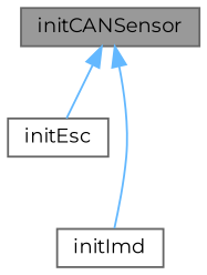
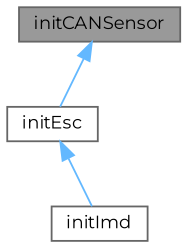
  digraph {
    fontname=Montserrat
    rankdir=TB
    node [color=grey40 fillcolor=white fontname=Montserrat fontsize=10 shape=box style=filled]
    edge [color=steelblue1 dir=back fontname=Montserrat fontsize=10 labelfontname=Helvetica labelfontsize=10 style=solid]
    n1 [color=gray40 fillcolor=grey60 fontcolor=black height=0.2 label=initCANSensor width=0.4]
    n2 [height=0.2 label=initEsc width=0.4]
    n3 [height=0.2 label=initImd width=0.4]
    n1 -> n2
-   n1 -> n3
+   n2 -> n3
  }
